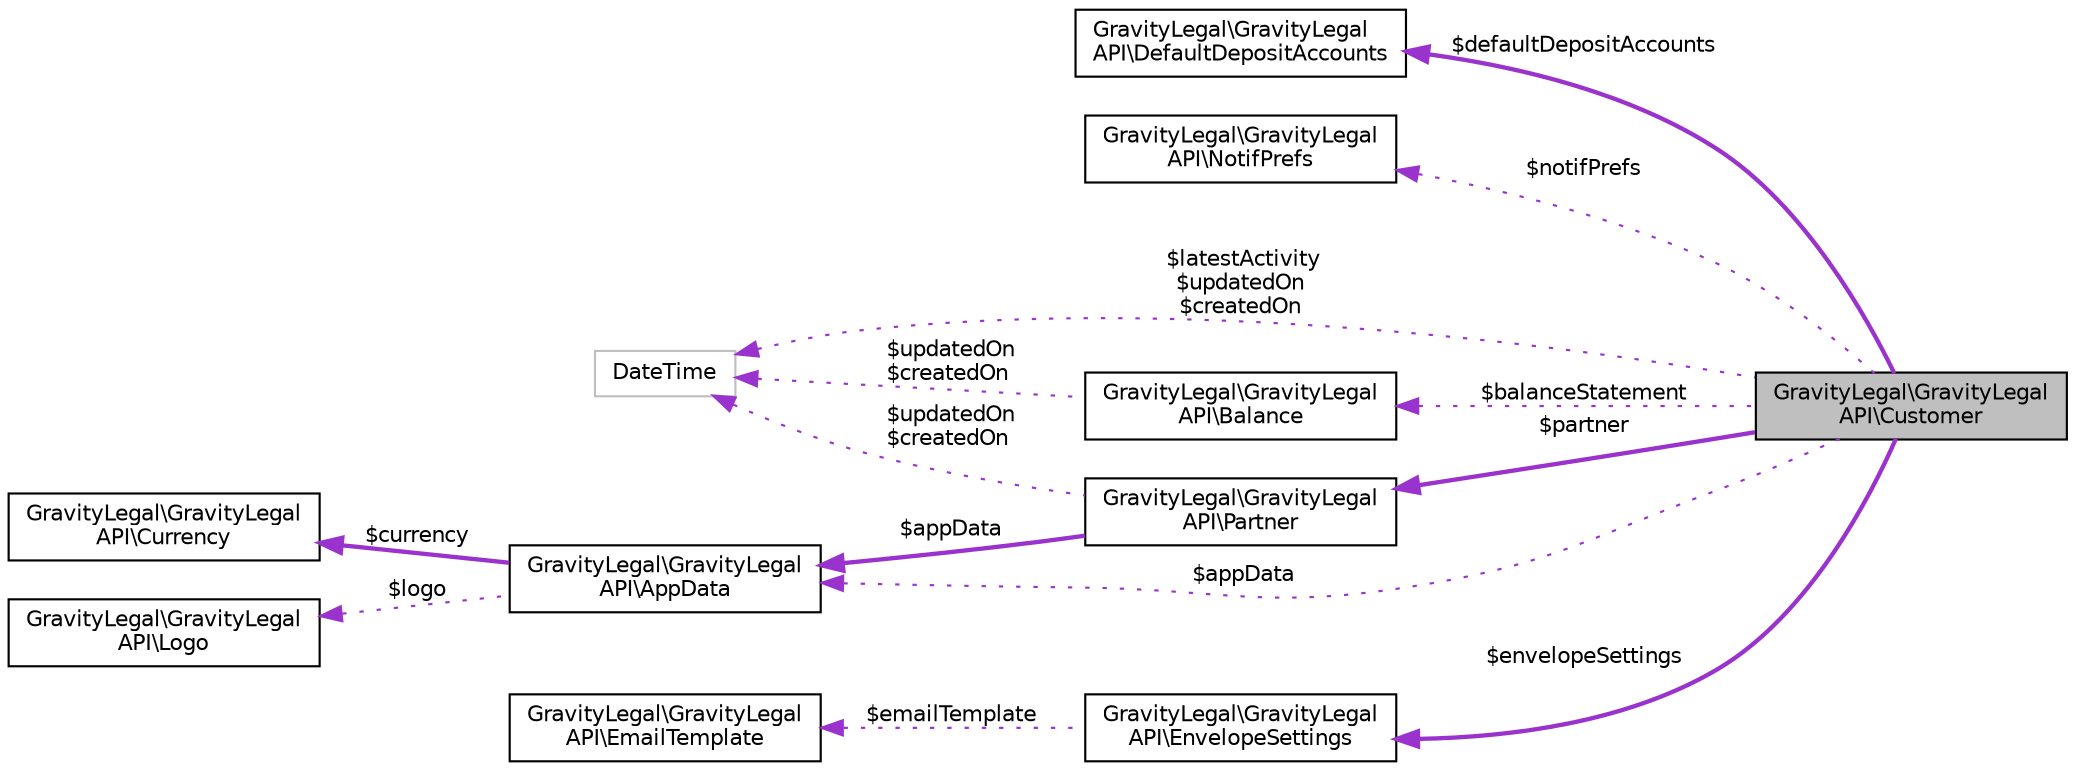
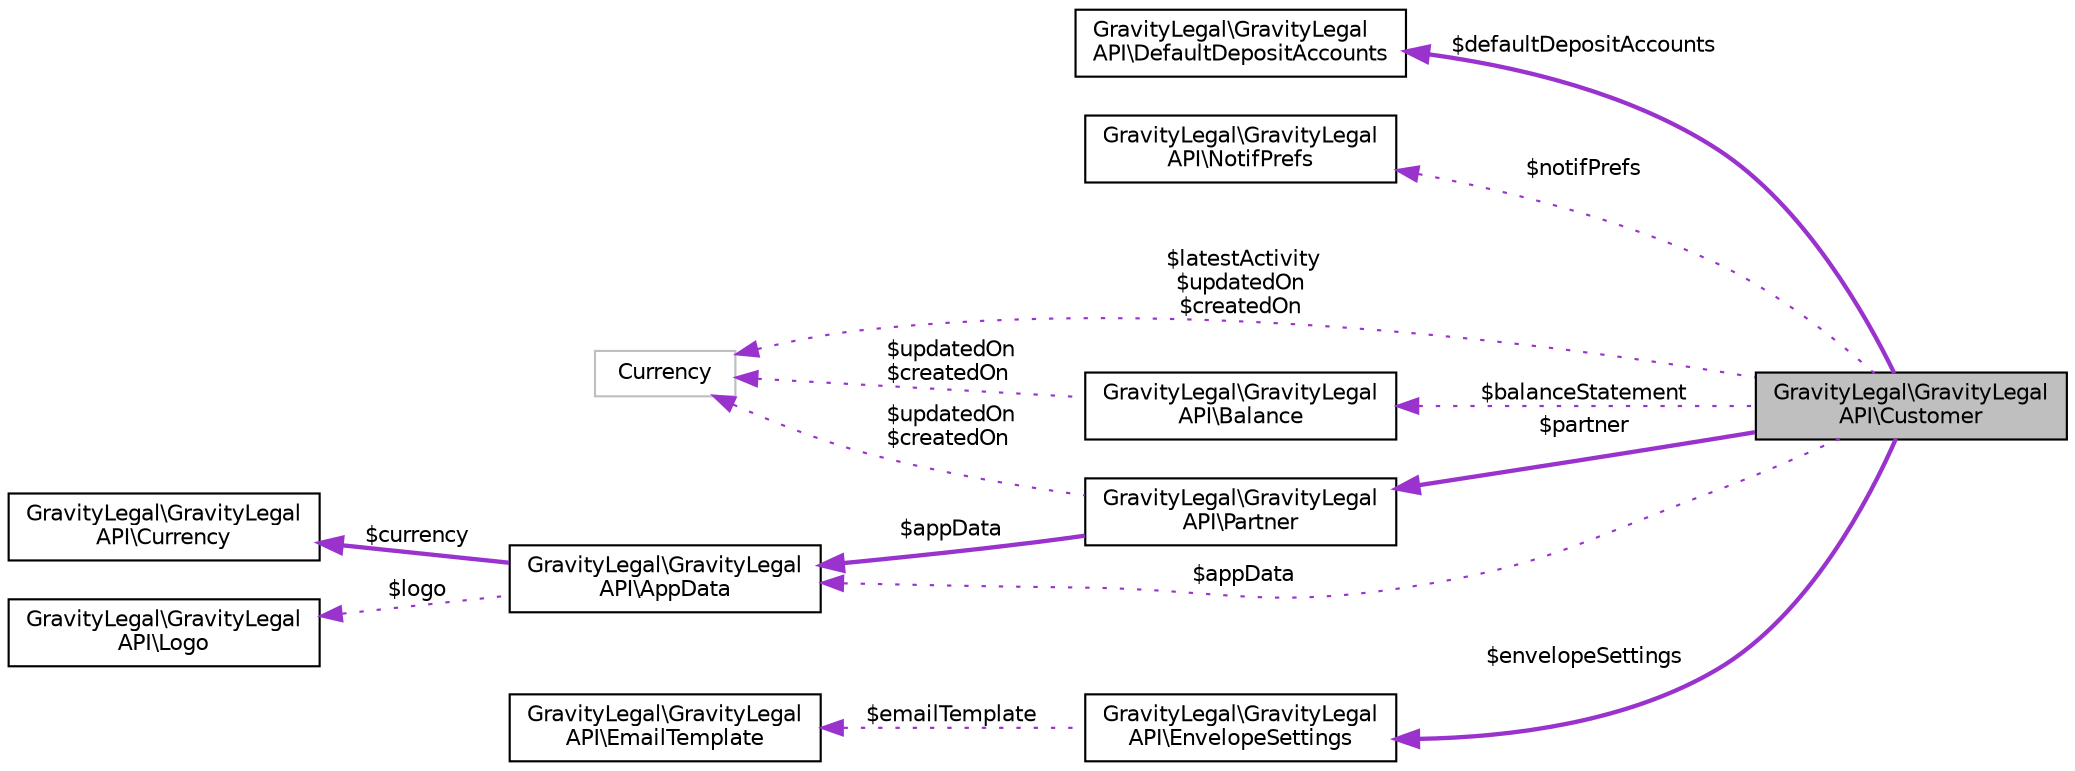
  digraph {
    rankdir=LR
    node [color=black fillcolor=white fontname=Helvetica fontsize=10 shape=record style=filled]
    edge [color=darkorchid3 dir=back fontname=Helvetica fontsize=10 labelfontname=Helvetica labelfontsize=10 style=dotted]
    n1 [fillcolor=grey75 fontcolor=black height=0.2 label="GravityLegal\\GravityLegal\lAPI\\Customer" width=0.4]
    n2 [height=0.2 label="GravityLegal\\GravityLegal\lAPI\\DefaultDepositAccounts" width=0.4]
    Node3 [height=0.2 label="GravityLegal\\GravityLegal\lAPI\\NotifPrefs" width=0.4]
-   n4 [color=grey75 height=0.2 label=DateTime width=0.4]
+   n4 [color=grey75 height=0.2 label=Currency width=0.4]
    n5 [height=0.2 label="GravityLegal\\GravityLegal\lAPI\\Balance" width=0.4]
    n6 [height=0.2 label="GravityLegal\\GravityLegal\lAPI\\Partner" width=0.4]
    n7 [height=0.2 label="GravityLegal\\GravityLegal\lAPI\\EnvelopeSettings" width=0.4]
    n8 [height=0.2 label="GravityLegal\\GravityLegal\lAPI\\EmailTemplate" width=0.4]
    n9 [height=0.2 label="GravityLegal\\GravityLegal\lAPI\\AppData" width=0.4]
    n10 [height=0.2 label="GravityLegal\\GravityLegal\lAPI\\Currency" width=0.4]
    n11 [height=0.2 label="GravityLegal\\GravityLegal\lAPI\\Logo" width=0.4]
    n2 -> n1 [label=" $defaultDepositAccounts" style=bold]
    Node3 -> n1 [label=" $notifPrefs"]
    n4 -> n1 [label=" $latestActivity\n$updatedOn\n$createdOn"]
    n4 -> n5 [label=" $updatedOn\n$createdOn"]
    n4 -> n6 [label=" $updatedOn\n$createdOn"]
    n5 -> n1 [label=" $balanceStatement"]
    n6 -> n1 [label=" $partner" style=bold]
    n7 -> n1 [label=" $envelopeSettings" style=bold]
    n8 -> n7 [label=" $emailTemplate"]
    n9 -> n1 [label=" $appData"]
    n9 -> n6 [label=" $appData" style=bold]
    n10 -> n9 [label=" $currency" style=bold]
    n11 -> n9 [label=" $logo"]
  }
